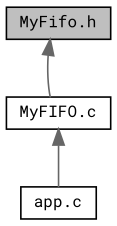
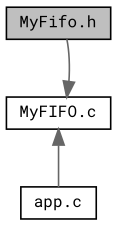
  digraph {
    fontname="Roboto Mono"
    node [color=black fillcolor=white fontname="Roboto Mono" fontsize=10 shape=record style=filled]
    edge [color=gray40 dir=back fontname="Roboto Mono" fontsize=10 labelfontname=Helvetica labelfontsize=10 style=solid]
    n1 [fillcolor=grey75 fontcolor=black height=0.2 label="MyFifo.h" width=0.4]
    n2 [height=0.2 label="MyFIFO.c" width=0.4]
    n3 [height=0.2 label="app.c" width=0.4]
-   n1 -> n2
+   n2 -> n1
    n2 -> n3
  }
